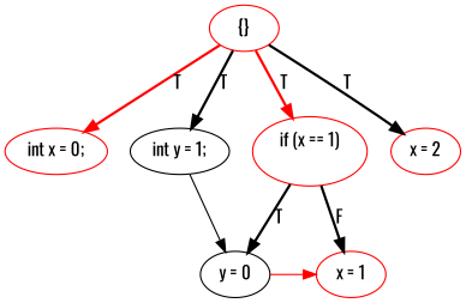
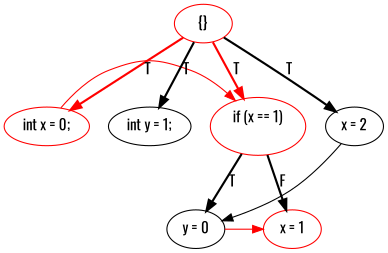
  digraph {
    fontname=Oswald
    rankdir=TD
    node [color=red fontname=Oswald]
    edge [fontname=Oswald style=bold]
    n1 [label="int x = 0;"]
    n2 [label="if (x == 1)\n    "]
    n3 [label="int y = 1;" color=""]
-   n4 [label="x = 2"]
+   n4 [label="x = 2" color=""]
    n5 [label="x = 1"]
    n6 [label="y = 0" color=""]
    n7 [label="{}"]
    subgraph sub_1 {
      rank=same
      n1
      n2
      n3
      n4
    }
    subgraph sub_2 {
      rank=same
      n5
      n6
    }
+   n1 -> n2 [color=red style=""]
    n2 -> n5 [color=black label=F]
    n2 -> n6 [label=T]
-   n3 -> n6 [style=""]
+   n4 -> n6 [style=""]
    n6 -> n5 [color=red style=""]
    n7 -> n1 [color=red label=T]
    n7 -> n2 [color=red label=T]
    n7 -> n3 [label=T]
    n7 -> n4 [label=T]
  }
